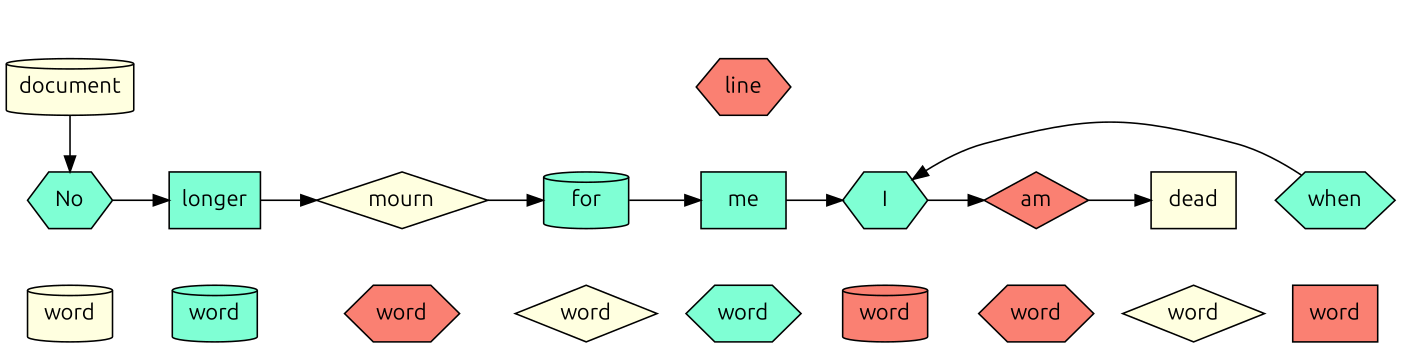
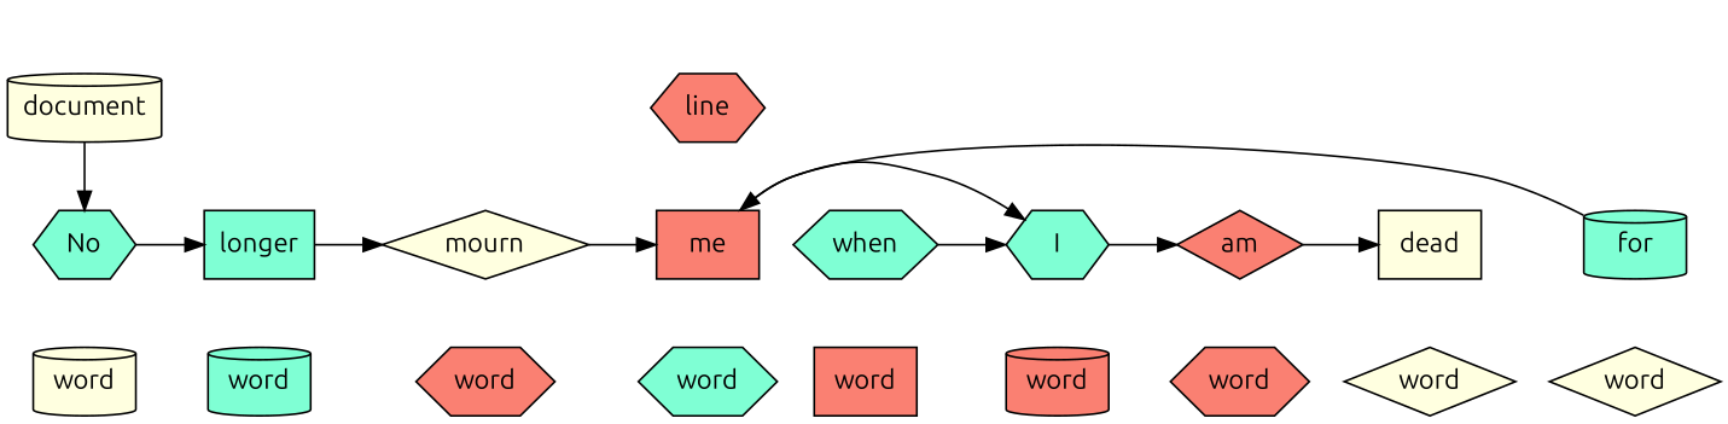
  digraph {
    fontname=Ubuntu
    node [fillcolor=aquamarine fontname=Ubuntu rank=same style=filled]
    edge [fontname=Ubuntu style=invis]
    document [fillcolor=lightyellow shape=cylinder]
    fake1 [style=invis fillcolor=""]
    fake2 [style=invis fillcolor=""]
    fake3 [style=invis fillcolor=""]
    line [fillcolor=salmon shape=hexagon]
    fake4 [style=invis fillcolor=""]
    fake5 [style=invis fillcolor=""]
    fake6 [style=invis fillcolor=""]
    fake7 [style=invis fillcolor=""]
    No [shape=hexagon]
    longer [shape=box]
    mourn [fillcolor=lightyellow shape=diamond]
    for [shape=cylinder]
-   me [shape=box]
+   me [fillcolor=salmon shape=box]
    when [shape=hexagon]
    I [shape=hexagon]
    am [fillcolor=salmon shape=diamond]
    dead [fillcolor=lightyellow shape=box]
    n19 [fillcolor=lightyellow label=word shape=cylinder]
    n20 [label=word shape=cylinder]
    n21 [fillcolor=salmon label=word shape=hexagon]
    n22 [fillcolor=lightyellow label=word shape=diamond]
    n23 [label=word shape=hexagon]
    n24 [fillcolor=salmon label=word shape=box]
    n25 [fillcolor=salmon label=word shape=cylinder]
    n26 [fillcolor=salmon label=word shape=hexagon]
    n27 [fillcolor=lightyellow label=word shape=diamond]
    subgraph sub_1 {
      document
      fake1
      fake2
      fake3
      line
      fake4
      fake5
      fake6
      fake7
    }
    subgraph sub_2 {
      No
      longer
      mourn
      for
      me
      when
      I
      am
      dead
    }
    subgraph sub_3 {
      n19
      n20
      n21
      n22
      n23
      n24
      n25
      n26
      n27
    }
    subgraph sub_4 {
      No
      longer
      mourn
      for
      me
      when
      I
      am
      dead
    }
    subgraph sub_5 {
      document
      line
    }
    subgraph sub_6 {
      fake1
      fake2
      fake3
      line
      fake4
      fake5
      fake6
      fake7
    }
    document -> line [constraint=false minlen=2]
    document -> No [style=""]
    fake1 -> fake2 [constraint=false]
    fake1 -> longer
    fake2 -> fake3 [constraint=false]
    fake2 -> mourn
    fake3 -> line [constraint=false]
    fake3 -> for
    line -> fake4 [constraint=false]
    line -> me
    fake4 -> fake5 [constraint=false]
    fake4 -> when
    fake5 -> fake6 [constraint=false]
    fake5 -> I
    fake6 -> fake7 [constraint=false]
    fake6 -> am
    fake7 -> dead
    No -> longer [constraint=false minlen=2 style=""]
    No -> n19
    longer -> mourn [constraint=false minlen=2 style=""]
    longer -> n20
-   mourn -> for [constraint=false minlen=2 style=""]
+   mourn -> me [constraint=false minlen=2 style=""]
    mourn -> n21
    for -> me [constraint=false minlen=2 style=""]
    for -> n22
    me -> I [constraint=false minlen=2 style=""]
    me -> n23
    when -> I [constraint=false minlen=2 style=""]
    when -> n24
    I -> am [constraint=false minlen=2 style=""]
    I -> n25
    am -> dead [constraint=false minlen=2 style=""]
    am -> n26
    dead -> n27
  }
